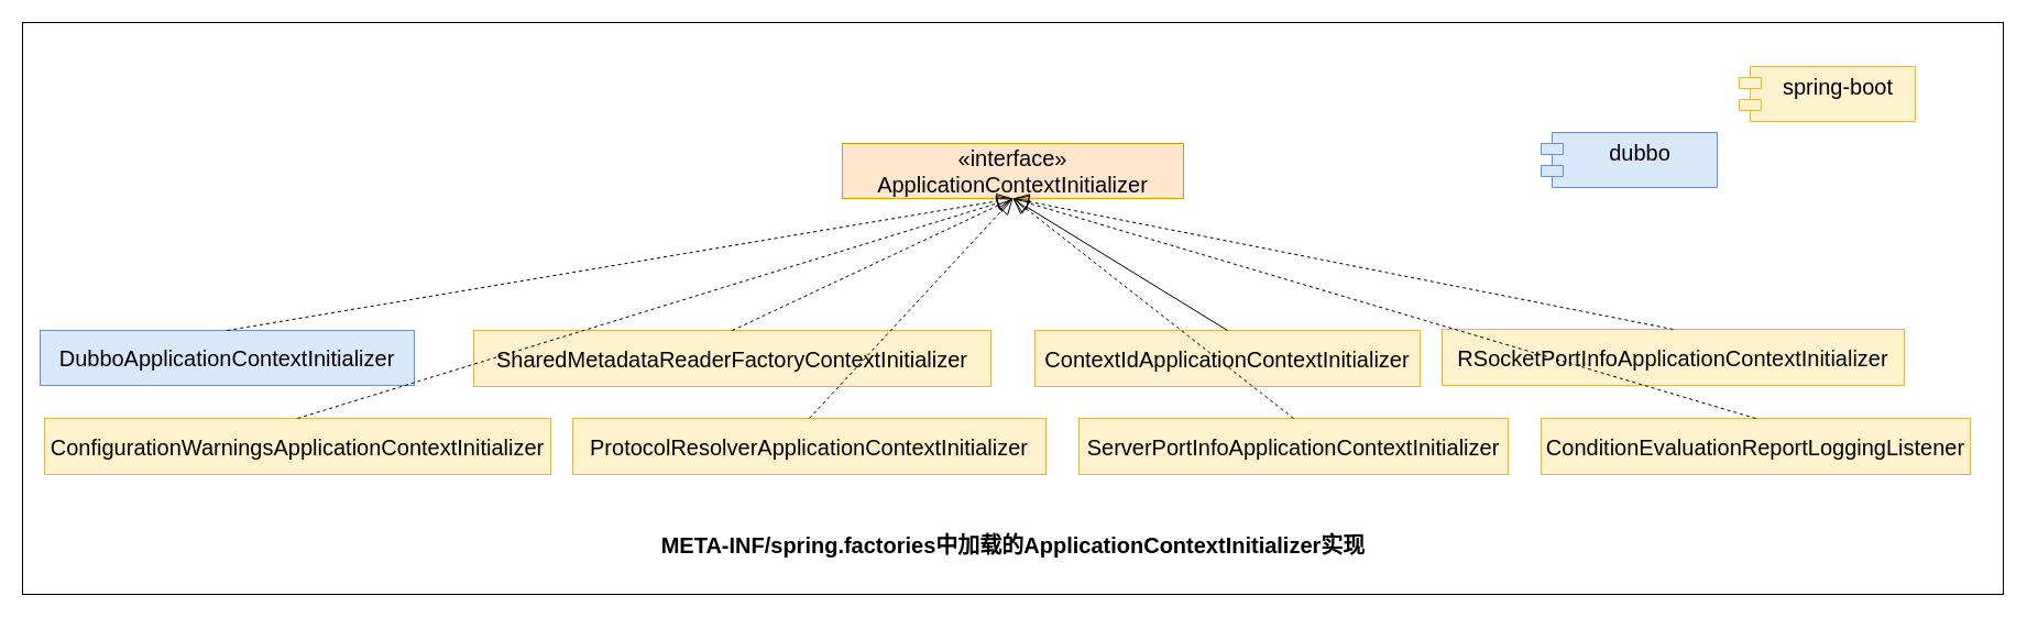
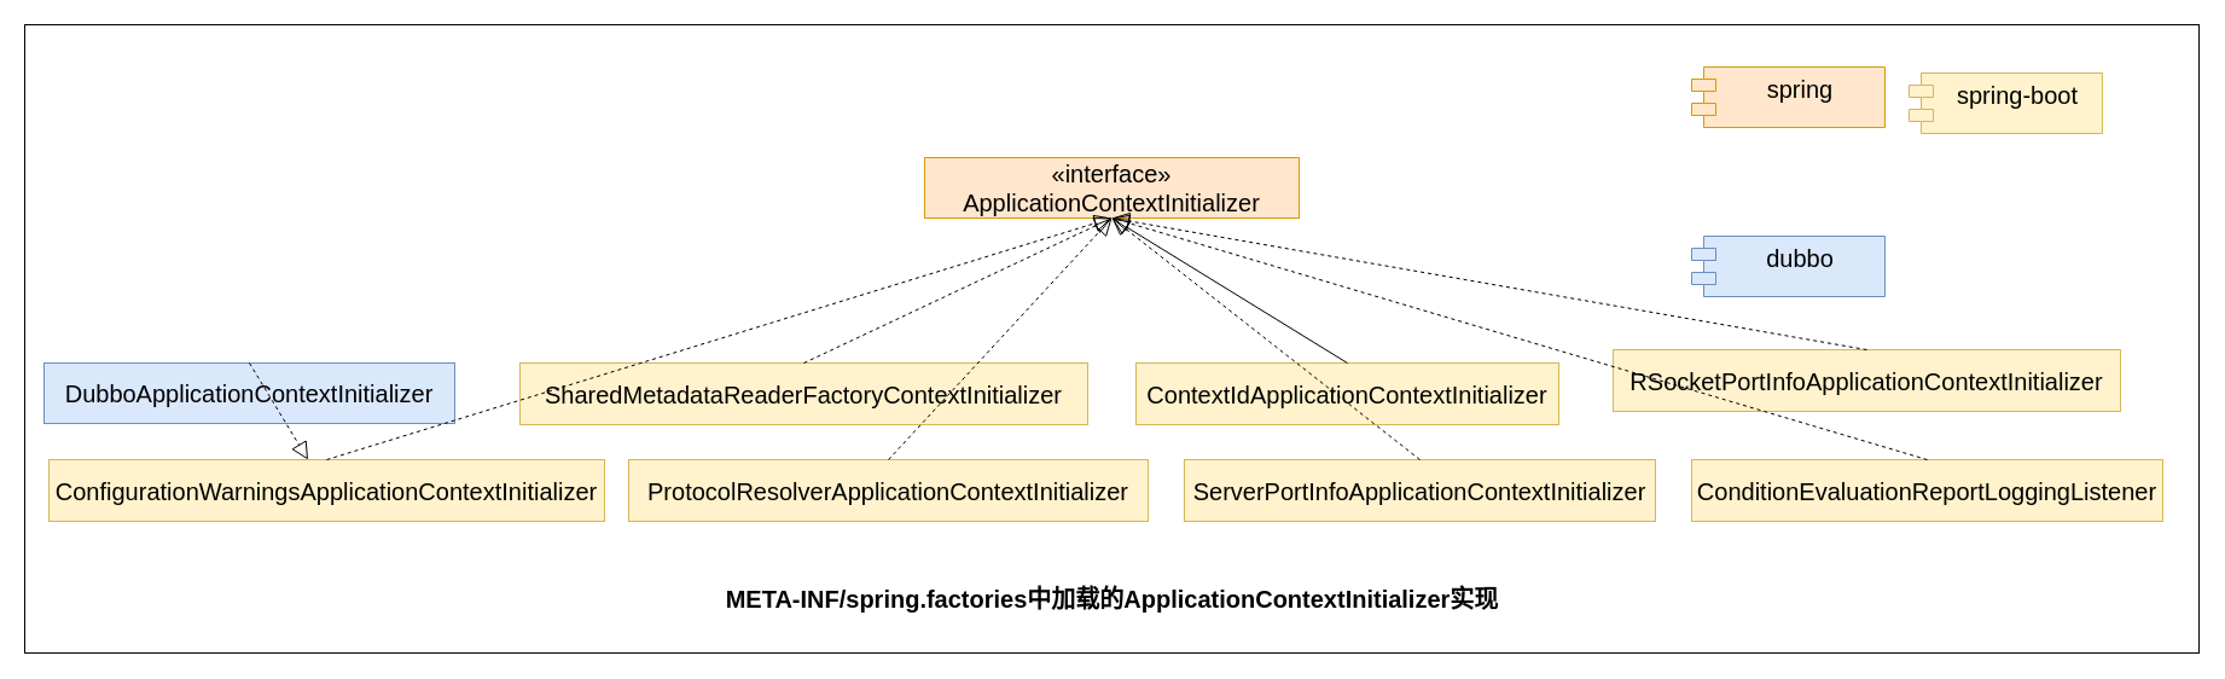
  <mxCell id="0" />
  <mxCell id="1" parent="0" />
  <mxCell id="2" value="" style="rounded=0;whiteSpace=wrap;html=1;" parent="1" vertex="1"><mxGeometry x="20" y="20" width="1800" height="520" as="geometry" /></mxCell>
  <mxCell id="3" value="&lt;div&gt;SharedMetadataReaderFactoryContextInitializer&lt;/div&gt;" style="html=1;whiteSpace=wrap;fontSize=20;verticalAlign=middle;align=center;fillColor=#fff2cc;strokeColor=#d6b656;" parent="1" vertex="1"><mxGeometry x="430" y="300" width="470" height="51" as="geometry" /></mxCell>
  <mxCell id="4" value="DubboApplicationContextInitializer" style="html=1;whiteSpace=wrap;fontSize=20;fillColor=#dae8fc;strokeColor=#6c8ebf;" parent="1" vertex="1"><mxGeometry x="36" y="300" width="340" height="50" as="geometry" /></mxCell>
+ <mxCell id="5" value="spring&lt;div&gt;&lt;br&gt;&lt;/div&gt;" style="shape=module;align=left;spacingLeft=20;align=center;verticalAlign=top;whiteSpace=wrap;html=1;fontSize=20;fillColor=#ffe6cc;strokeColor=#d79b00;" parent="1" vertex="1"><mxGeometry x="1400" y="55" width="160" height="50" as="geometry" /></mxCell>
  <mxCell id="6" value="«interface»&lt;br&gt;ApplicationContextInitializer" style="html=1;whiteSpace=wrap;fontSize=20;fontStyle=0;fillColor=#ffe6cc;strokeColor=#d79b00;" parent="1" vertex="1"><mxGeometry x="765" y="130" width="310" height="50" as="geometry" /></mxCell>
  <mxCell id="7" value="spring-boot&lt;div&gt;&lt;div&gt;&lt;br&gt;&lt;/div&gt;&lt;/div&gt;" style="shape=module;align=left;spacingLeft=20;align=center;verticalAlign=top;whiteSpace=wrap;html=1;fontSize=20;fillColor=#fff2cc;strokeColor=#d6b656;" parent="1" vertex="1"><mxGeometry x="1580" y="60" width="160" height="50" as="geometry" /></mxCell>
- <mxCell id="8" value="&lt;div&gt;dubbo&lt;/div&gt;" style="shape=module;align=left;spacingLeft=20;align=center;verticalAlign=top;whiteSpace=wrap;html=1;fontSize=20;fillColor=#dae8fc;strokeColor=#6c8ebf;" parent="1" vertex="1"><mxGeometry x="1400" y="120" width="160" height="50" as="geometry" /></mxCell>
+ <mxCell id="8" value="&lt;div&gt;dubbo&lt;/div&gt;" style="shape=module;align=left;spacingLeft=20;align=center;verticalAlign=top;whiteSpace=wrap;html=1;fontSize=20;fillColor=#dae8fc;strokeColor=#6c8ebf;" parent="1" vertex="1"><mxGeometry x="1400" y="195" width="160" height="50" as="geometry" /></mxCell>
  <mxCell id="9" value="&lt;div&gt;ContextIdApplicationContextInitializer&lt;/div&gt;" style="html=1;whiteSpace=wrap;fontSize=20;verticalAlign=middle;align=center;fillColor=#fff2cc;strokeColor=#d6b656;" parent="1" vertex="1"><mxGeometry x="940" y="300" width="350" height="51" as="geometry" /></mxCell>
  <mxCell id="10" value="&lt;div&gt;ConfigurationWarningsApplicationContextInitializer&lt;/div&gt;" style="html=1;whiteSpace=wrap;fontSize=20;verticalAlign=middle;align=center;fillColor=#fff2cc;strokeColor=#d6b656;" parent="1" vertex="1"><mxGeometry x="40" y="380" width="460" height="51" as="geometry" /></mxCell>
- <mxCell id="11" value="" style="endArrow=block;dashed=1;endFill=0;endSize=12;html=1;rounded=0;exitX=0.5;exitY=0;exitDx=0;exitDy=0;entryX=0.5;entryY=1;entryDx=0;entryDy=0;" parent="1" source="4" target="6" edge="1"><mxGeometry width="160" relative="1" as="geometry"><mxPoint x="360" y="210" as="sourcePoint" /><mxPoint x="520" y="210" as="targetPoint" /></mxGeometry></mxCell>
+ <mxCell id="11" value="" style="endArrow=block;dashed=1;endFill=0;endSize=12;html=1;rounded=0;exitX=0.5;exitY=0;exitDx=0;exitDy=0;" parent="1" source="4" target="10" edge="1"><mxGeometry width="160" relative="1" as="geometry"><mxPoint x="360" y="210" as="sourcePoint" /><mxPoint x="520" y="210" as="targetPoint" /></mxGeometry></mxCell>
  <mxCell id="12" value="" style="endArrow=block;dashed=1;endFill=0;endSize=12;html=1;rounded=0;exitX=0.5;exitY=0;exitDx=0;exitDy=0;entryX=0.5;entryY=1;entryDx=0;entryDy=0;" parent="1" source="3" target="6" edge="1"><mxGeometry width="160" relative="1" as="geometry"><mxPoint x="680" y="260" as="sourcePoint" /><mxPoint x="870" y="200" as="targetPoint" /></mxGeometry></mxCell>
  <mxCell id="13" value="" style="endArrow=block;dashed=1;endFill=0;endSize=12;html=1;rounded=0;exitX=0.5;exitY=0;exitDx=0;exitDy=0;entryX=0.5;entryY=1;entryDx=0;entryDy=0;" parent="1" source="10" target="6" edge="1"><mxGeometry width="160" relative="1" as="geometry"><mxPoint x="960" y="250" as="sourcePoint" /><mxPoint x="1120" y="250" as="targetPoint" /></mxGeometry></mxCell>
  <mxCell id="14" value="" style="endArrow=block;dashed=0;endFill=0;endSize=12;html=1;rounded=0;exitX=0.5;exitY=0;exitDx=0;exitDy=0;entryX=0.5;entryY=1;entryDx=0;entryDy=0;" parent="1" source="9" target="6" edge="1"><mxGeometry width="160" relative="1" as="geometry"><mxPoint x="1030" y="230" as="sourcePoint" /><mxPoint x="1190" y="230" as="targetPoint" /></mxGeometry></mxCell>
  <mxCell id="15" value="&lt;div&gt;ProtocolResolverApplicationContextInitializer&lt;/div&gt;" style="html=1;whiteSpace=wrap;fontSize=20;verticalAlign=middle;align=center;fillColor=#fff2cc;strokeColor=#d6b656;" parent="1" vertex="1"><mxGeometry x="520" y="380" width="430" height="51" as="geometry" /></mxCell>
  <mxCell id="16" value="" style="endArrow=block;dashed=1;endFill=0;endSize=12;html=1;rounded=0;exitX=0.5;exitY=0;exitDx=0;exitDy=0;entryX=0.5;entryY=1;entryDx=0;entryDy=0;" parent="1" source="15" target="6" edge="1"><mxGeometry width="160" relative="1" as="geometry"><mxPoint x="1260" y="290" as="sourcePoint" /><mxPoint x="1420" y="290" as="targetPoint" /></mxGeometry></mxCell>
- <mxCell id="17" value="&lt;div&gt;RSocketPortInfoApplicationContextInitializer&lt;/div&gt;" style="html=1;whiteSpace=wrap;fontSize=20;verticalAlign=middle;align=center;fillColor=#fff2cc;strokeColor=#d6b656;" parent="1" vertex="1"><mxGeometry x="1310" y="299" width="420" height="51" as="geometry" /></mxCell>
+ <mxCell id="17" value="&lt;div&gt;RSocketPortInfoApplicationContextInitializer&lt;/div&gt;" style="html=1;whiteSpace=wrap;fontSize=20;verticalAlign=middle;align=center;fillColor=#fff2cc;strokeColor=#d6b656;" parent="1" vertex="1"><mxGeometry x="1335" y="289" width="420" height="51" as="geometry" /></mxCell>
  <mxCell id="18" value="" style="endArrow=block;dashed=1;endFill=0;endSize=12;html=1;rounded=0;exitX=0.5;exitY=0;exitDx=0;exitDy=0;entryX=0.5;entryY=1;entryDx=0;entryDy=0;" parent="1" source="17" target="6" edge="1"><mxGeometry width="160" relative="1" as="geometry"><mxPoint x="1170" y="210" as="sourcePoint" /><mxPoint x="1330" y="210" as="targetPoint" /></mxGeometry></mxCell>
  <mxCell id="19" value="&lt;div&gt;ServerPortInfoApplicationContextInitializer&lt;/div&gt;" style="html=1;whiteSpace=wrap;fontSize=20;verticalAlign=middle;align=center;fillColor=#fff2cc;strokeColor=#d6b656;" parent="1" vertex="1"><mxGeometry x="980" y="380" width="390" height="51" as="geometry" /></mxCell>
  <mxCell id="20" value="" style="endArrow=block;dashed=1;endFill=0;endSize=12;html=1;rounded=0;exitX=0.5;exitY=0;exitDx=0;exitDy=0;entryX=0.5;entryY=1;entryDx=0;entryDy=0;" parent="1" source="19" target="6" edge="1"><mxGeometry width="160" relative="1" as="geometry"><mxPoint x="1150" y="490" as="sourcePoint" /><mxPoint x="1310" y="490" as="targetPoint" /></mxGeometry></mxCell>
  <mxCell id="21" value="&lt;div&gt;ConditionEvaluationReportLoggingListener&lt;/div&gt;" style="html=1;whiteSpace=wrap;fontSize=20;verticalAlign=middle;align=center;fillColor=#fff2cc;strokeColor=#d6b656;" parent="1" vertex="1"><mxGeometry x="1400" y="380" width="390" height="51" as="geometry" /></mxCell>
  <mxCell id="22" value="" style="endArrow=block;dashed=1;endFill=0;endSize=12;html=1;rounded=0;exitX=0.5;exitY=0;exitDx=0;exitDy=0;entryX=0.5;entryY=1;entryDx=0;entryDy=0;" parent="1" source="21" target="6" edge="1"><mxGeometry width="160" relative="1" as="geometry"><mxPoint x="1500" y="530" as="sourcePoint" /><mxPoint x="1660" y="530" as="targetPoint" /></mxGeometry></mxCell>
  <mxCell id="23" value="META-INF/spring.factories中加载的&lt;span style=&quot;&quot;&gt;ApplicationContextInitializer&lt;/span&gt;实现" style="text;html=1;align=center;verticalAlign=middle;whiteSpace=wrap;rounded=0;fontSize=20;fontStyle=1" parent="1" vertex="1"><mxGeometry x="548.75" y="480" width="742.5" height="30" as="geometry" /></mxCell>
